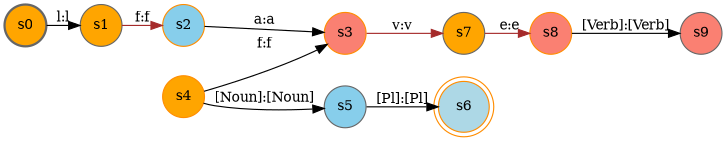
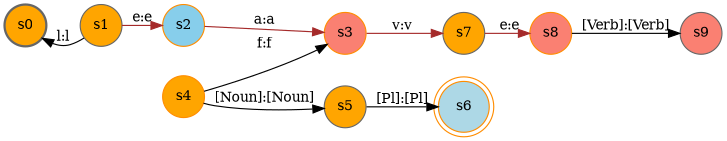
  digraph {
    rankdir=LR
    ranksep=.25
    node [color=gray40 fillcolor=orange fontsize=12 shape=circle style="solid,filled"]
    edge [color=black fontsize=12]
    s0 [style="bold,filled"]
    s1
    s2 [color=darkorange fillcolor=skyblue]
    s3 [color=darkorange fillcolor=salmon]
    s7
    s4 [color=darkorange]
-   s5 [fillcolor=skyblue]
+   s5
    s8 [color=darkorange fillcolor=salmon]
    s6 [color=darkorange fillcolor=lightblue shape=doublecircle]
    s9 [fillcolor=salmon]
-   s0 -> s1 [label="l:l"]
-   s1 -> s2 [color=brown label="f:f"]
-   s2 -> s3 [label="a:a"]
+   s1 -> s0 [label="l:l"]
+   s1 -> s2 [color=brown label="e:e"]
+   s2 -> s3 [color=brown label="a:a"]
    s3 -> s7 [color=brown label="v:v"]
    s7 -> s8 [color=brown label="e:e"]
    s4 -> s3 [label="f:f"]
    s4 -> s5 [label="[Noun]:[Noun]"]
    s5 -> s6 [label="[Pl]:[Pl]"]
    s8 -> s9 [label="[Verb]:[Verb]"]
  }
